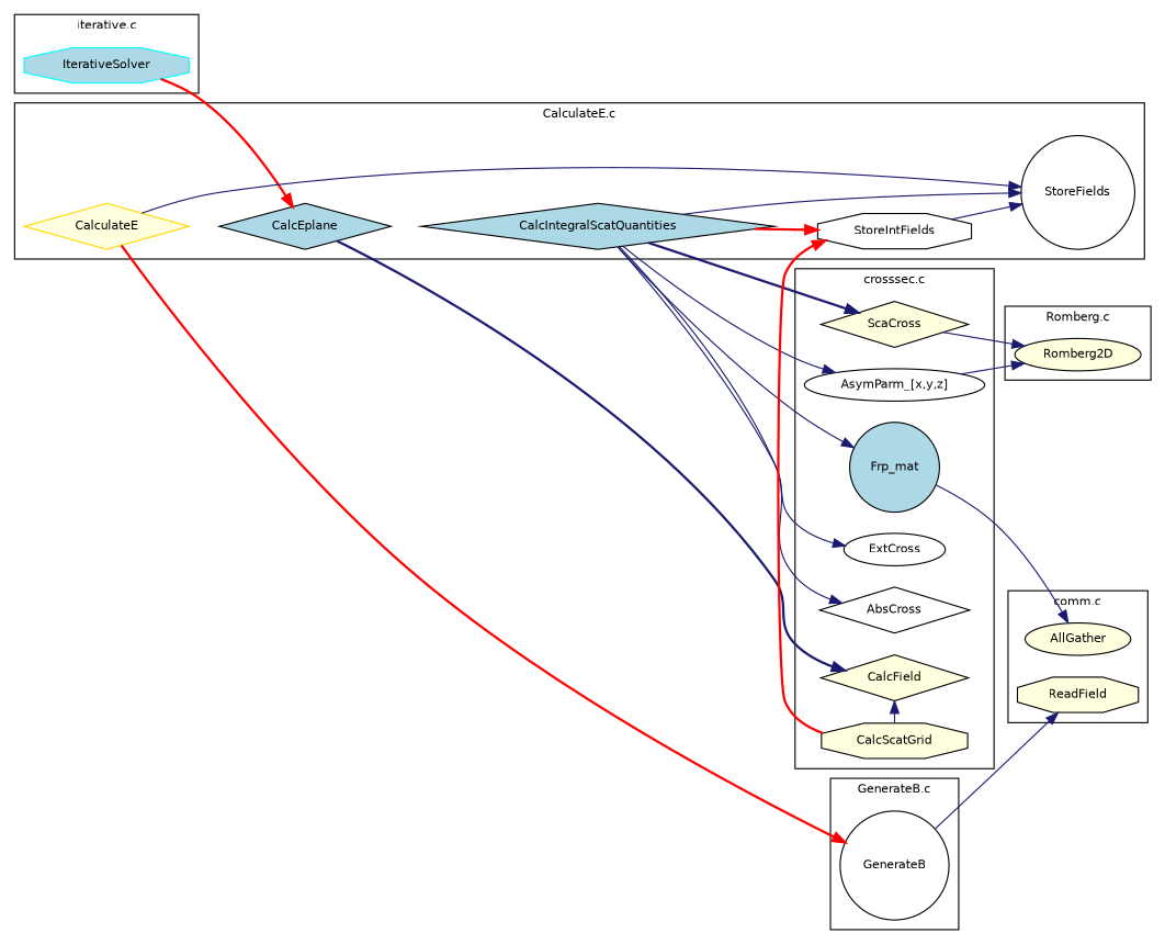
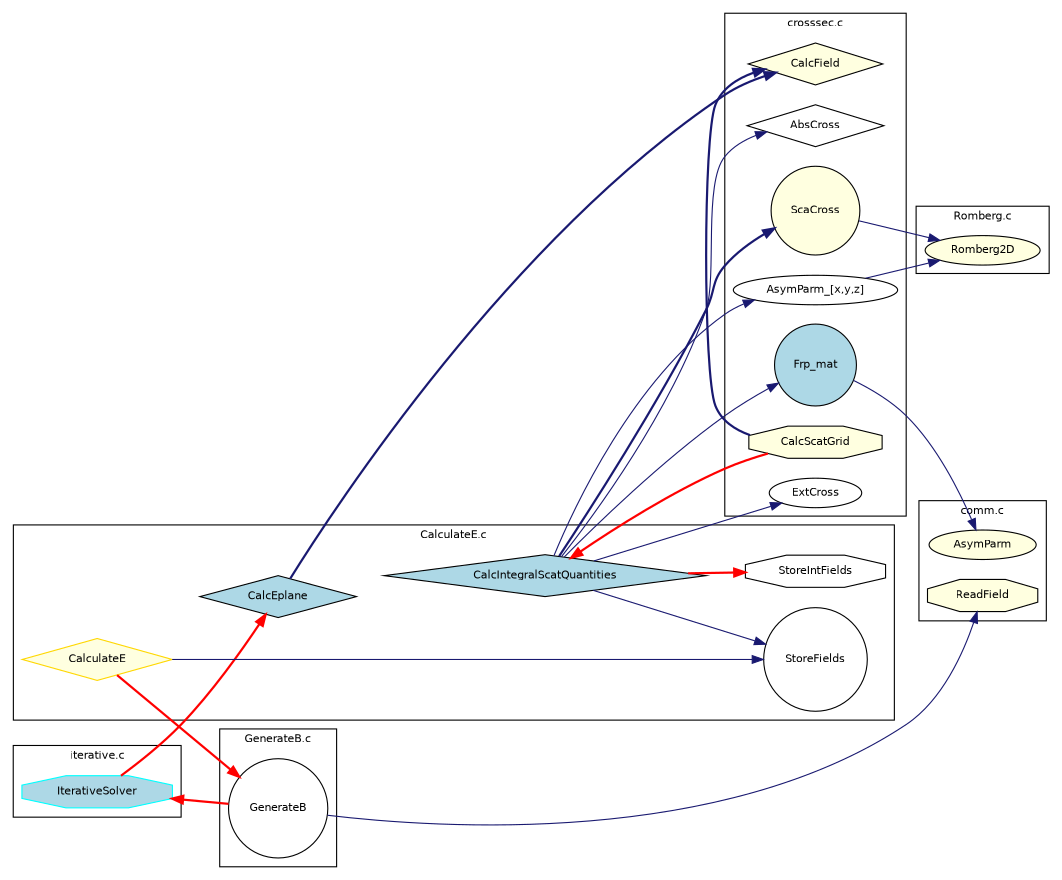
  digraph {
    fontname=Helvetica
    fontsize=10
    rankdir=LR
    ranksep=.35
    node [fillcolor=lightyellow fontname=Helvetica fontsize=10 shape=diamond style=filled]
    edge [color=midnightblue]
    IterativeSolver [color=cyan fillcolor=lightblue height=0.2 shape=octagon width=0.4]
    CalculateE [color=gold height=0.2 width=0.4]
    StoreFields [fillcolor=white height=0.2 shape=circle width=0.4]
    CalcEplane [fillcolor=lightblue height=0.2 width=0.4]
    StoreIntFields [fillcolor=white height=0.2 shape=octagon width=0.4]
    CalcIntegralScatQuantities [fillcolor=lightblue height=0.2 width=0.4]
    GenerateB [fillcolor=white height=0.2 shape=circle width=0.4]
    ReadField [height=0.2 shape=octagon width=0.4]
-   AllGather [height=0.2 shape=ellipse width=0.4]
+   AllGather [height=0.2 shape=ellipse width=0.4 label=AsymParm]
    CalcField [height=0.2 width=0.4]
    CalcScatGrid [height=0.2 shape=octagon width=0.4]
    ExtCross [fillcolor=white height=0.2 shape=ellipse width=0.4]
    AbsCross [fillcolor=white height=0.2 width=0.4]
-   ScaCross [height=0.2 width=0.4]
+   ScaCross [height=0.2 shape=circle width=0.4]
    "AsymParm_[x,y,z]" [fillcolor=white height=0.2 shape=ellipse width=0.4]
    Frp_mat [fillcolor=lightblue height=0.2 shape=circle width=0.4]
    Romberg2D [height=0.2 shape=ellipse width=0.4]
    subgraph cluster_1 {
      label="iterative.c"
      IterativeSolver
    }
    subgraph cluster_2 {
      label="CalculateE.c"
      CalculateE
      StoreFields
      CalcEplane
      StoreIntFields
      CalcIntegralScatQuantities
    }
    subgraph cluster_3 {
      label="GenerateB.c"
      GenerateB
    }
    subgraph cluster_4 {
      label="comm.c"
      ReadField
      AllGather
    }
    subgraph cluster_5 {
      label="crosssec.c"
      CalcField
      CalcScatGrid
      ExtCross
      AbsCross
      ScaCross
      "AsymParm_[x,y,z]"
      Frp_mat
    }
    subgraph cluster_6 {
      label="Romberg.c"
      Romberg2D
    }
    IterativeSolver -> CalcEplane [color=red style=bold]
    CalculateE -> StoreFields
    CalculateE -> CalcEplane [style=invis]
    CalculateE -> GenerateB [color=red style=bold]
    CalcEplane -> CalcIntegralScatQuantities [style=invis]
    CalcEplane -> CalcField [style=bold]
-   StoreIntFields -> StoreFields
    CalcIntegralScatQuantities -> StoreFields
    CalcIntegralScatQuantities -> StoreIntFields [color=red style=bold]
    CalcIntegralScatQuantities -> ExtCross
    CalcIntegralScatQuantities -> AbsCross
    CalcIntegralScatQuantities -> ScaCross [style=bold]
    CalcIntegralScatQuantities -> "AsymParm_[x,y,z]"
    CalcIntegralScatQuantities -> Frp_mat
+   GenerateB -> IterativeSolver [color=red style=bold]
    GenerateB -> ReadField
-   CalcScatGrid -> StoreIntFields [color=red style=bold]
-   CalcScatGrid -> CalcField [constraint=false]
+   CalcScatGrid -> CalcIntegralScatQuantities [color=red style=bold]
+   CalcScatGrid -> CalcField [constraint=false style=bold]
    ScaCross -> Romberg2D
    "AsymParm_[x,y,z]" -> Romberg2D
    Frp_mat -> AllGather
  }
